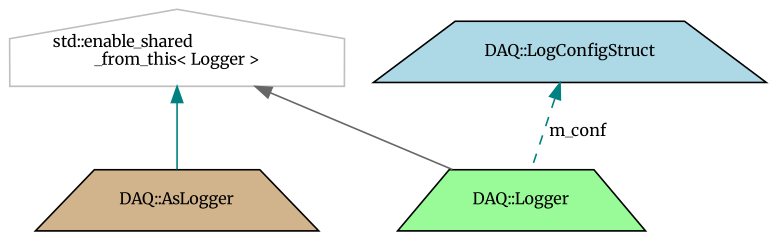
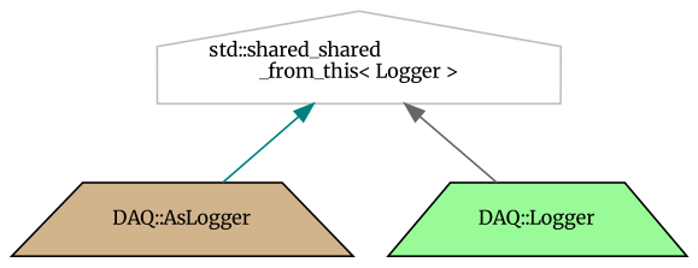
  digraph {
    fontname=Merriweather
    node [color=black fontname=Merriweather fontsize=10 shape=trapezium style=filled]
    edge [color=teal dir=back fontname=Merriweather fontsize=10 labelfontname=Helvetica labelfontsize=10 style=solid]
    n1 [fillcolor=tan fontcolor=black height=0.2 label="DAQ::AsLogger" width=0.4]
    n2 [fillcolor=palegreen height=0.2 label="DAQ::Logger" width=0.4]
-   n3 [color=grey75 fillcolor=white height=0.2 label="std::enable_shared\l_from_this\< Logger \>" shape=house width=0.4]
-   n4 [fillcolor=lightblue height=0.2 label="DAQ::LogConfigStruct" width=0.4]
+   n3 [color=grey75 fillcolor=white height=0.2 label="std::shared_shared\l_from_this\< Logger \>" shape=house width=0.4]
    n3 -> n1
    n3 -> n2 [color=gray40]
-   n4 -> n2 [label=" m_conf" style=dashed]
  }
